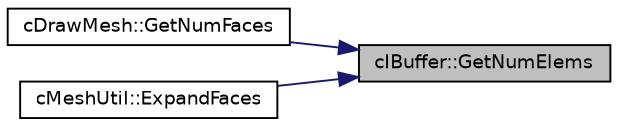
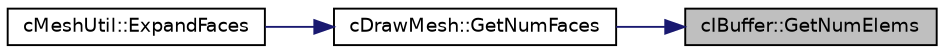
  digraph {
    rankdir=RL
    node [color=black fillcolor=white fontname=Helvetica fontsize=10 shape=record style=filled]
    edge [color=midnightblue dir=back fontname=Helvetica fontsize=10 labelfontname=Helvetica labelfontsize=10 style=solid]
    n1 [fillcolor=grey75 fontcolor=black height=0.2 label="cIBuffer::GetNumElems" width=0.4]
    n2 [height=0.2 label="cDrawMesh::GetNumFaces" width=0.4]
    n3 [height=0.2 label="cMeshUtil::ExpandFaces" width=0.4]
    n1 -> n2
-   n1 -> n3
+   n2 -> n3
  }
